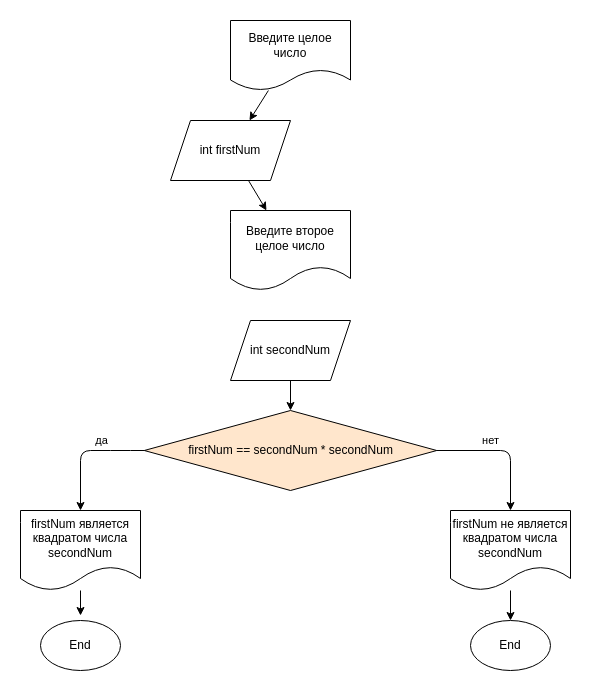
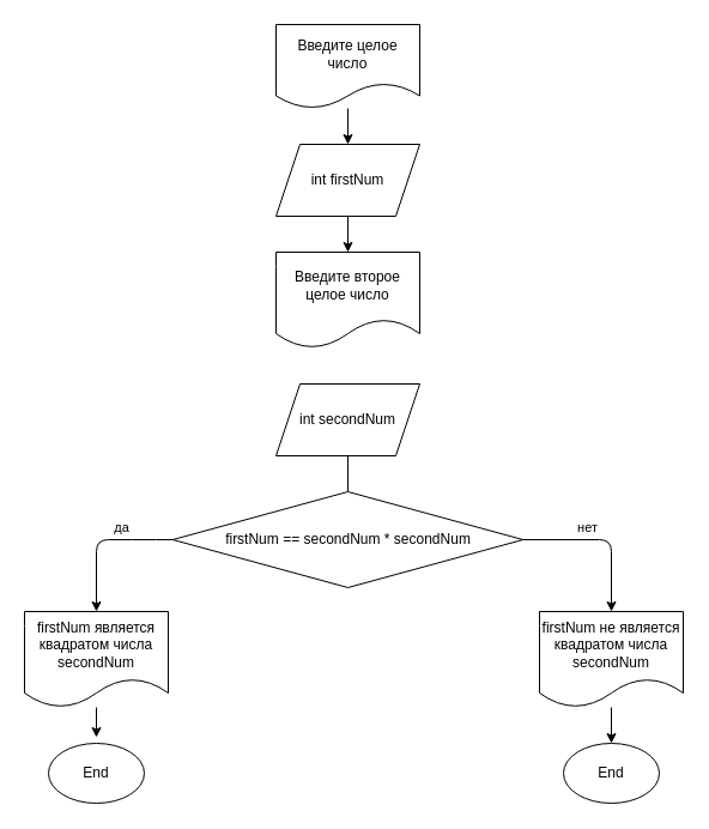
  <mxCell id="0" />
  <mxCell id="1" parent="0" />
  <mxCell id="2" value="" style="edgeStyle=none;html=1;" edge="1" parent="1" source="3" target="5"><mxGeometry relative="1" as="geometry" /></mxCell>
  <mxCell id="3" value="Введите целое число" style="shape=document;whiteSpace=wrap;html=1;boundedLbl=1;" vertex="1" parent="1"><mxGeometry x="230" y="20" width="120" height="70" as="geometry" /></mxCell>
  <mxCell id="4" value="" style="edgeStyle=none;html=1;" edge="1" parent="1" source="5" target="6"><mxGeometry relative="1" as="geometry" /></mxCell>
- <mxCell id="5" value="int firstNum" style="shape=parallelogram;perimeter=parallelogramPerimeter;whiteSpace=wrap;html=1;fixedSize=1;" vertex="1" parent="1"><mxGeometry x="170" y="120" width="120" height="60" as="geometry" /></mxCell>
+ <mxCell id="5" value="int firstNum" style="shape=parallelogram;perimeter=parallelogramPerimeter;whiteSpace=wrap;html=1;fixedSize=1;" vertex="1" parent="1"><mxGeometry x="230" y="120" width="120" height="60" as="geometry" /></mxCell>
  <mxCell id="6" value="Введите второе целое число" style="shape=document;whiteSpace=wrap;html=1;boundedLbl=1;" vertex="1" parent="1"><mxGeometry x="230" y="210" width="120" height="80" as="geometry" /></mxCell>
- <mxCell id="7" value="" style="edgeStyle=none;html=1;" edge="1" parent="1" source="8" target="11"><mxGeometry relative="1" as="geometry" /></mxCell>
+ <mxCell id="7" value="" style="edgeStyle=none;html=1;endArrow=none;" edge="1" parent="1" source="8" target="11"><mxGeometry relative="1" as="geometry" /></mxCell>
  <mxCell id="8" value="int secondNum" style="shape=parallelogram;perimeter=parallelogramPerimeter;whiteSpace=wrap;html=1;fixedSize=1;" vertex="1" parent="1"><mxGeometry x="230" y="320" width="120" height="60" as="geometry" /></mxCell>
  <mxCell id="9" value="да" style="edgeStyle=none;html=1;entryX=0.5;entryY=0;entryDx=0;entryDy=0;" edge="1" parent="1" source="11" target="13"><mxGeometry x="-0.309" y="-10" relative="1" as="geometry"><Array as="points"><mxPoint x="120" y="450" /><mxPoint x="80" y="450" /></Array><mxPoint as="offset" /></mxGeometry></mxCell>
  <mxCell id="10" value="нет" style="edgeStyle=none;html=1;entryX=0.5;entryY=0;entryDx=0;entryDy=0;" edge="1" parent="1" source="11" target="15"><mxGeometry x="-0.196" y="10" relative="1" as="geometry"><Array as="points"><mxPoint x="510" y="450" /></Array><mxPoint as="offset" /></mxGeometry></mxCell>
- <mxCell id="11" value="firstNum == secondNum * secondNum" style="rhombus;whiteSpace=wrap;html=1;fillColor=#ffe6cc;" vertex="1" parent="1"><mxGeometry x="143.75" y="410" width="292.5" height="80" as="geometry" /></mxCell>
+ <mxCell id="11" value="firstNum == secondNum * secondNum" style="rhombus;whiteSpace=wrap;html=1;" vertex="1" parent="1"><mxGeometry x="143.75" y="410" width="292.5" height="80" as="geometry" /></mxCell>
  <mxCell id="12" value="" style="edgeStyle=none;html=1;" edge="1" parent="1" source="13"><mxGeometry relative="1" as="geometry"><mxPoint x="80" y="615" as="targetPoint" /></mxGeometry></mxCell>
  <mxCell id="13" value="firstNum является квадратом числа secondNum" style="shape=document;whiteSpace=wrap;html=1;boundedLbl=1;" vertex="1" parent="1"><mxGeometry x="20" y="510" width="120" height="80" as="geometry" /></mxCell>
  <mxCell id="14" value="" style="edgeStyle=none;html=1;" edge="1" parent="1" source="15" target="16"><mxGeometry relative="1" as="geometry" /></mxCell>
  <mxCell id="15" value="firstNum не является квадратом числа secondNum" style="shape=document;whiteSpace=wrap;html=1;boundedLbl=1;" vertex="1" parent="1"><mxGeometry x="450" y="510" width="120" height="80" as="geometry" /></mxCell>
  <mxCell id="16" value="End" style="ellipse;whiteSpace=wrap;html=1;" vertex="1" parent="1"><mxGeometry x="470" y="620" width="80" height="50" as="geometry" /></mxCell>
  <mxCell id="17" value="End" style="ellipse;whiteSpace=wrap;html=1;" vertex="1" parent="1"><mxGeometry x="40" y="620" width="80" height="50" as="geometry" /></mxCell>
